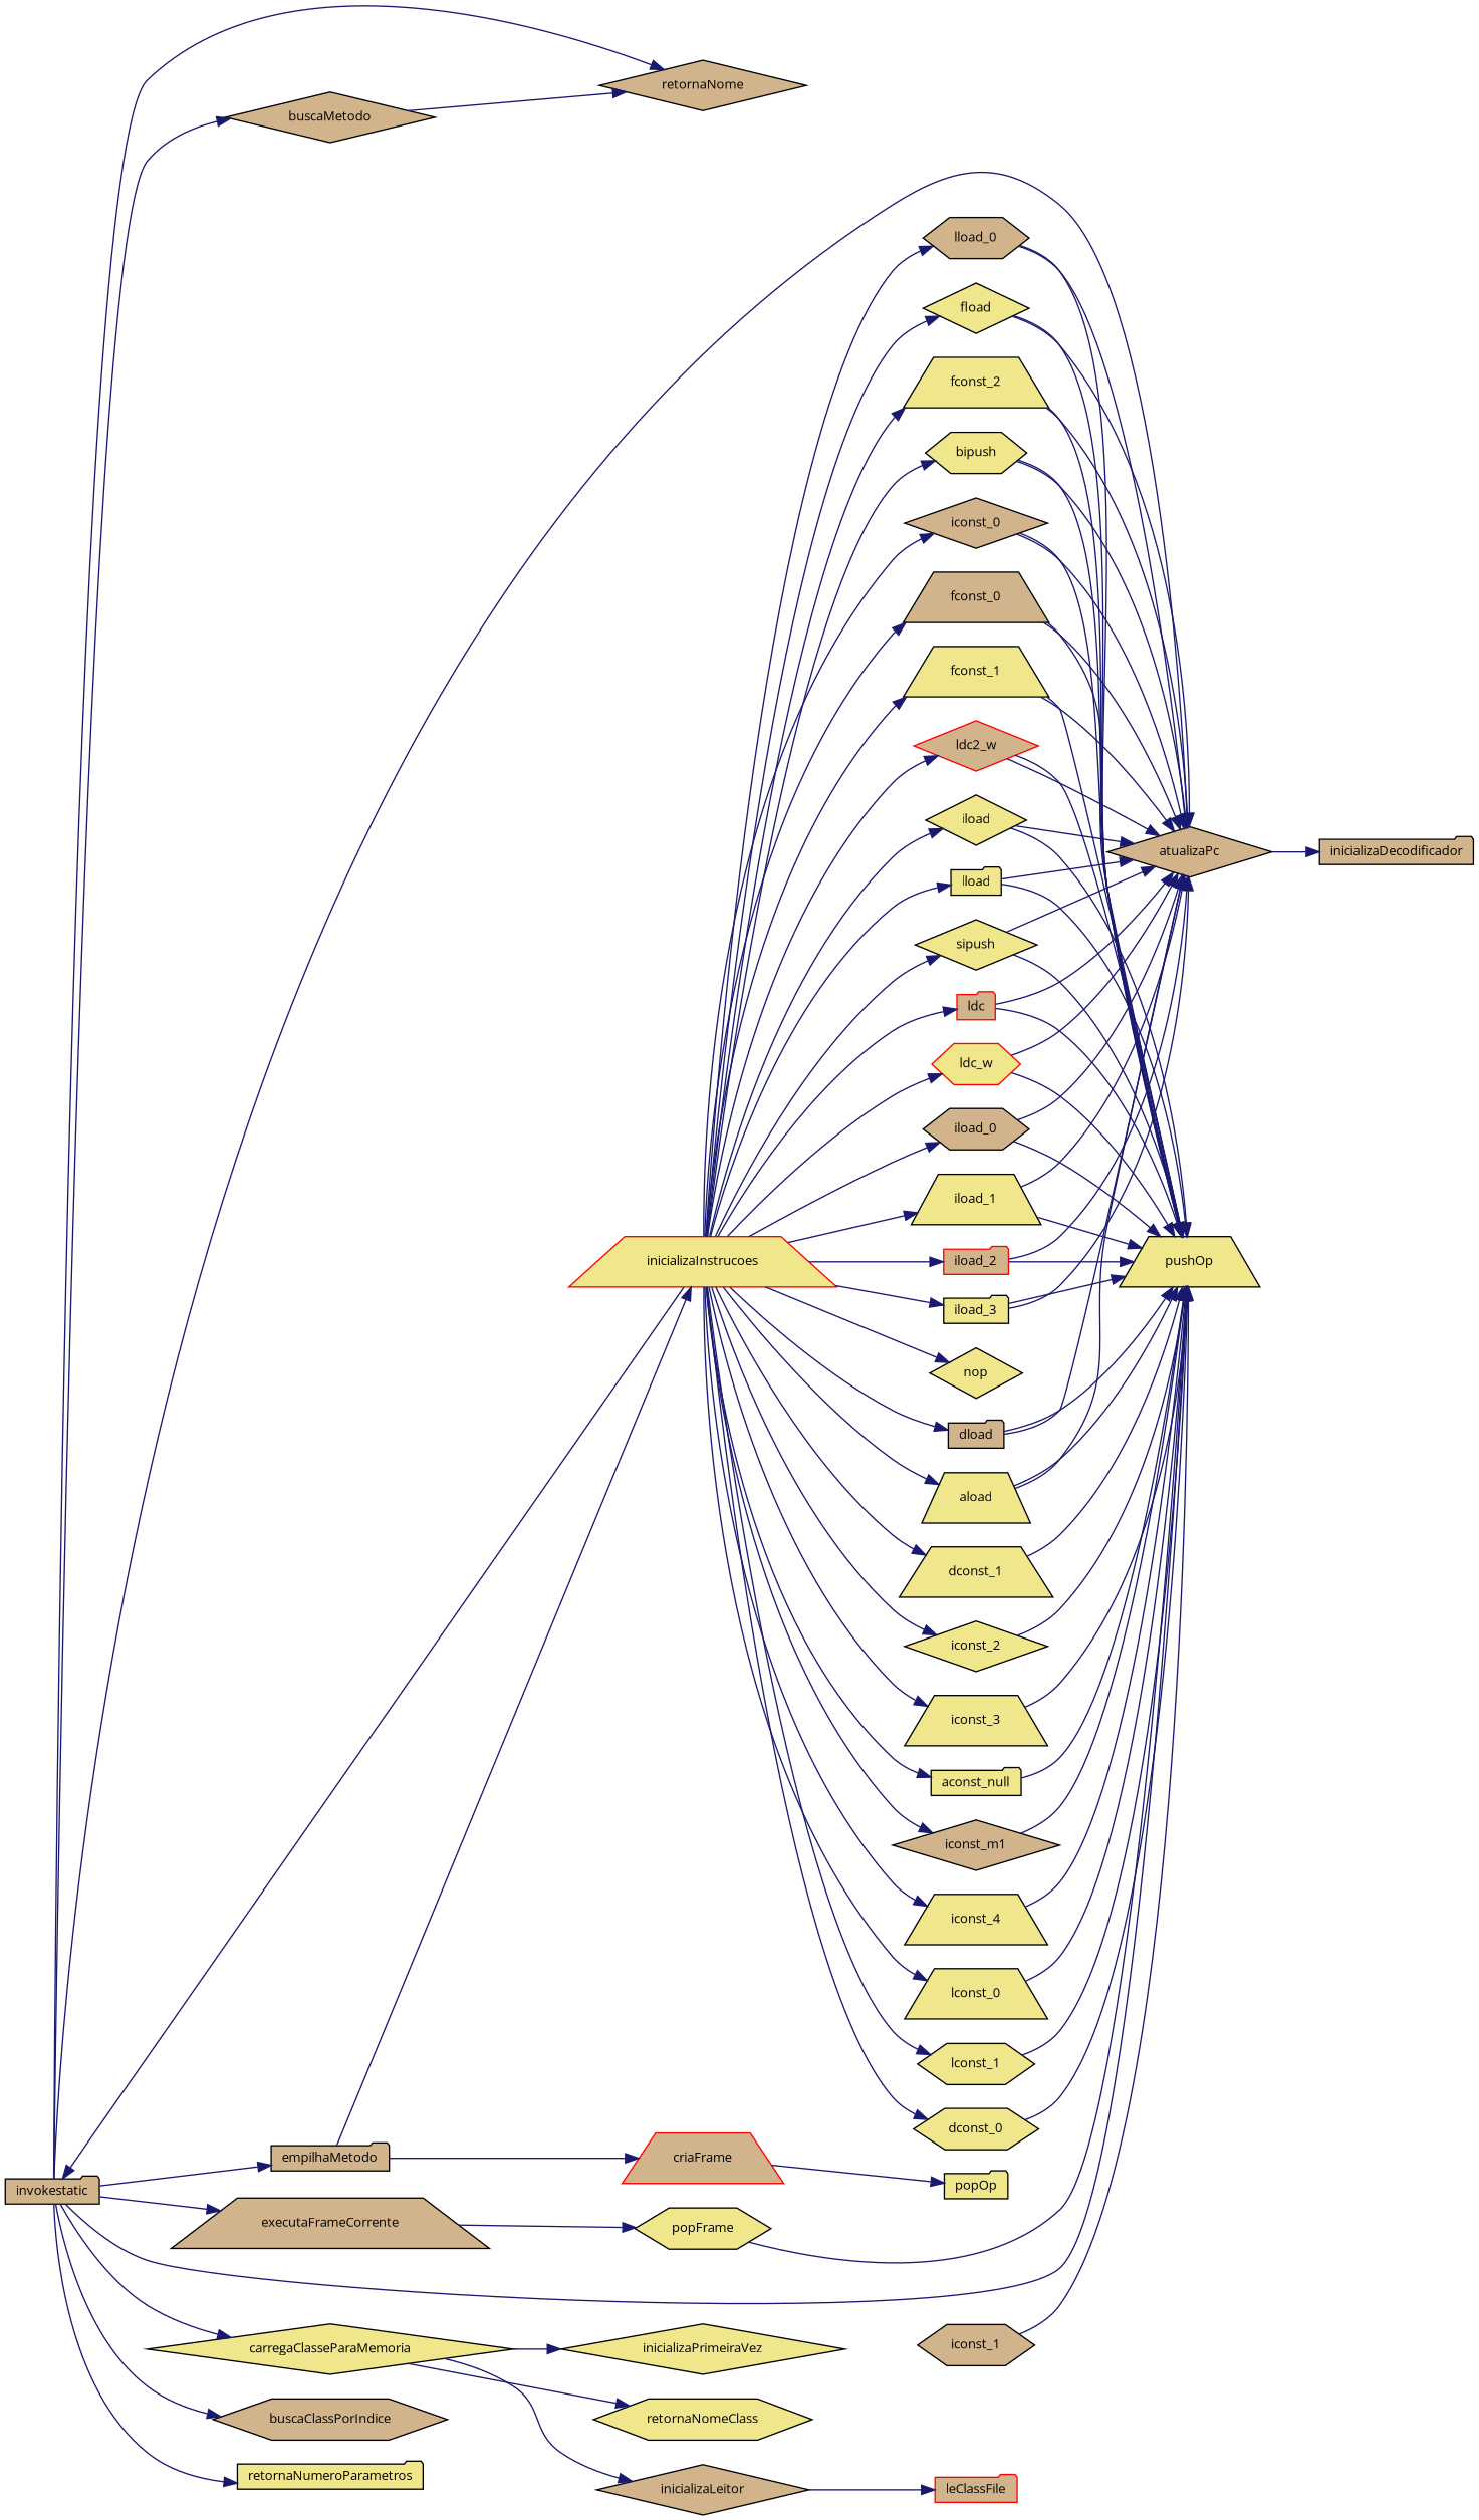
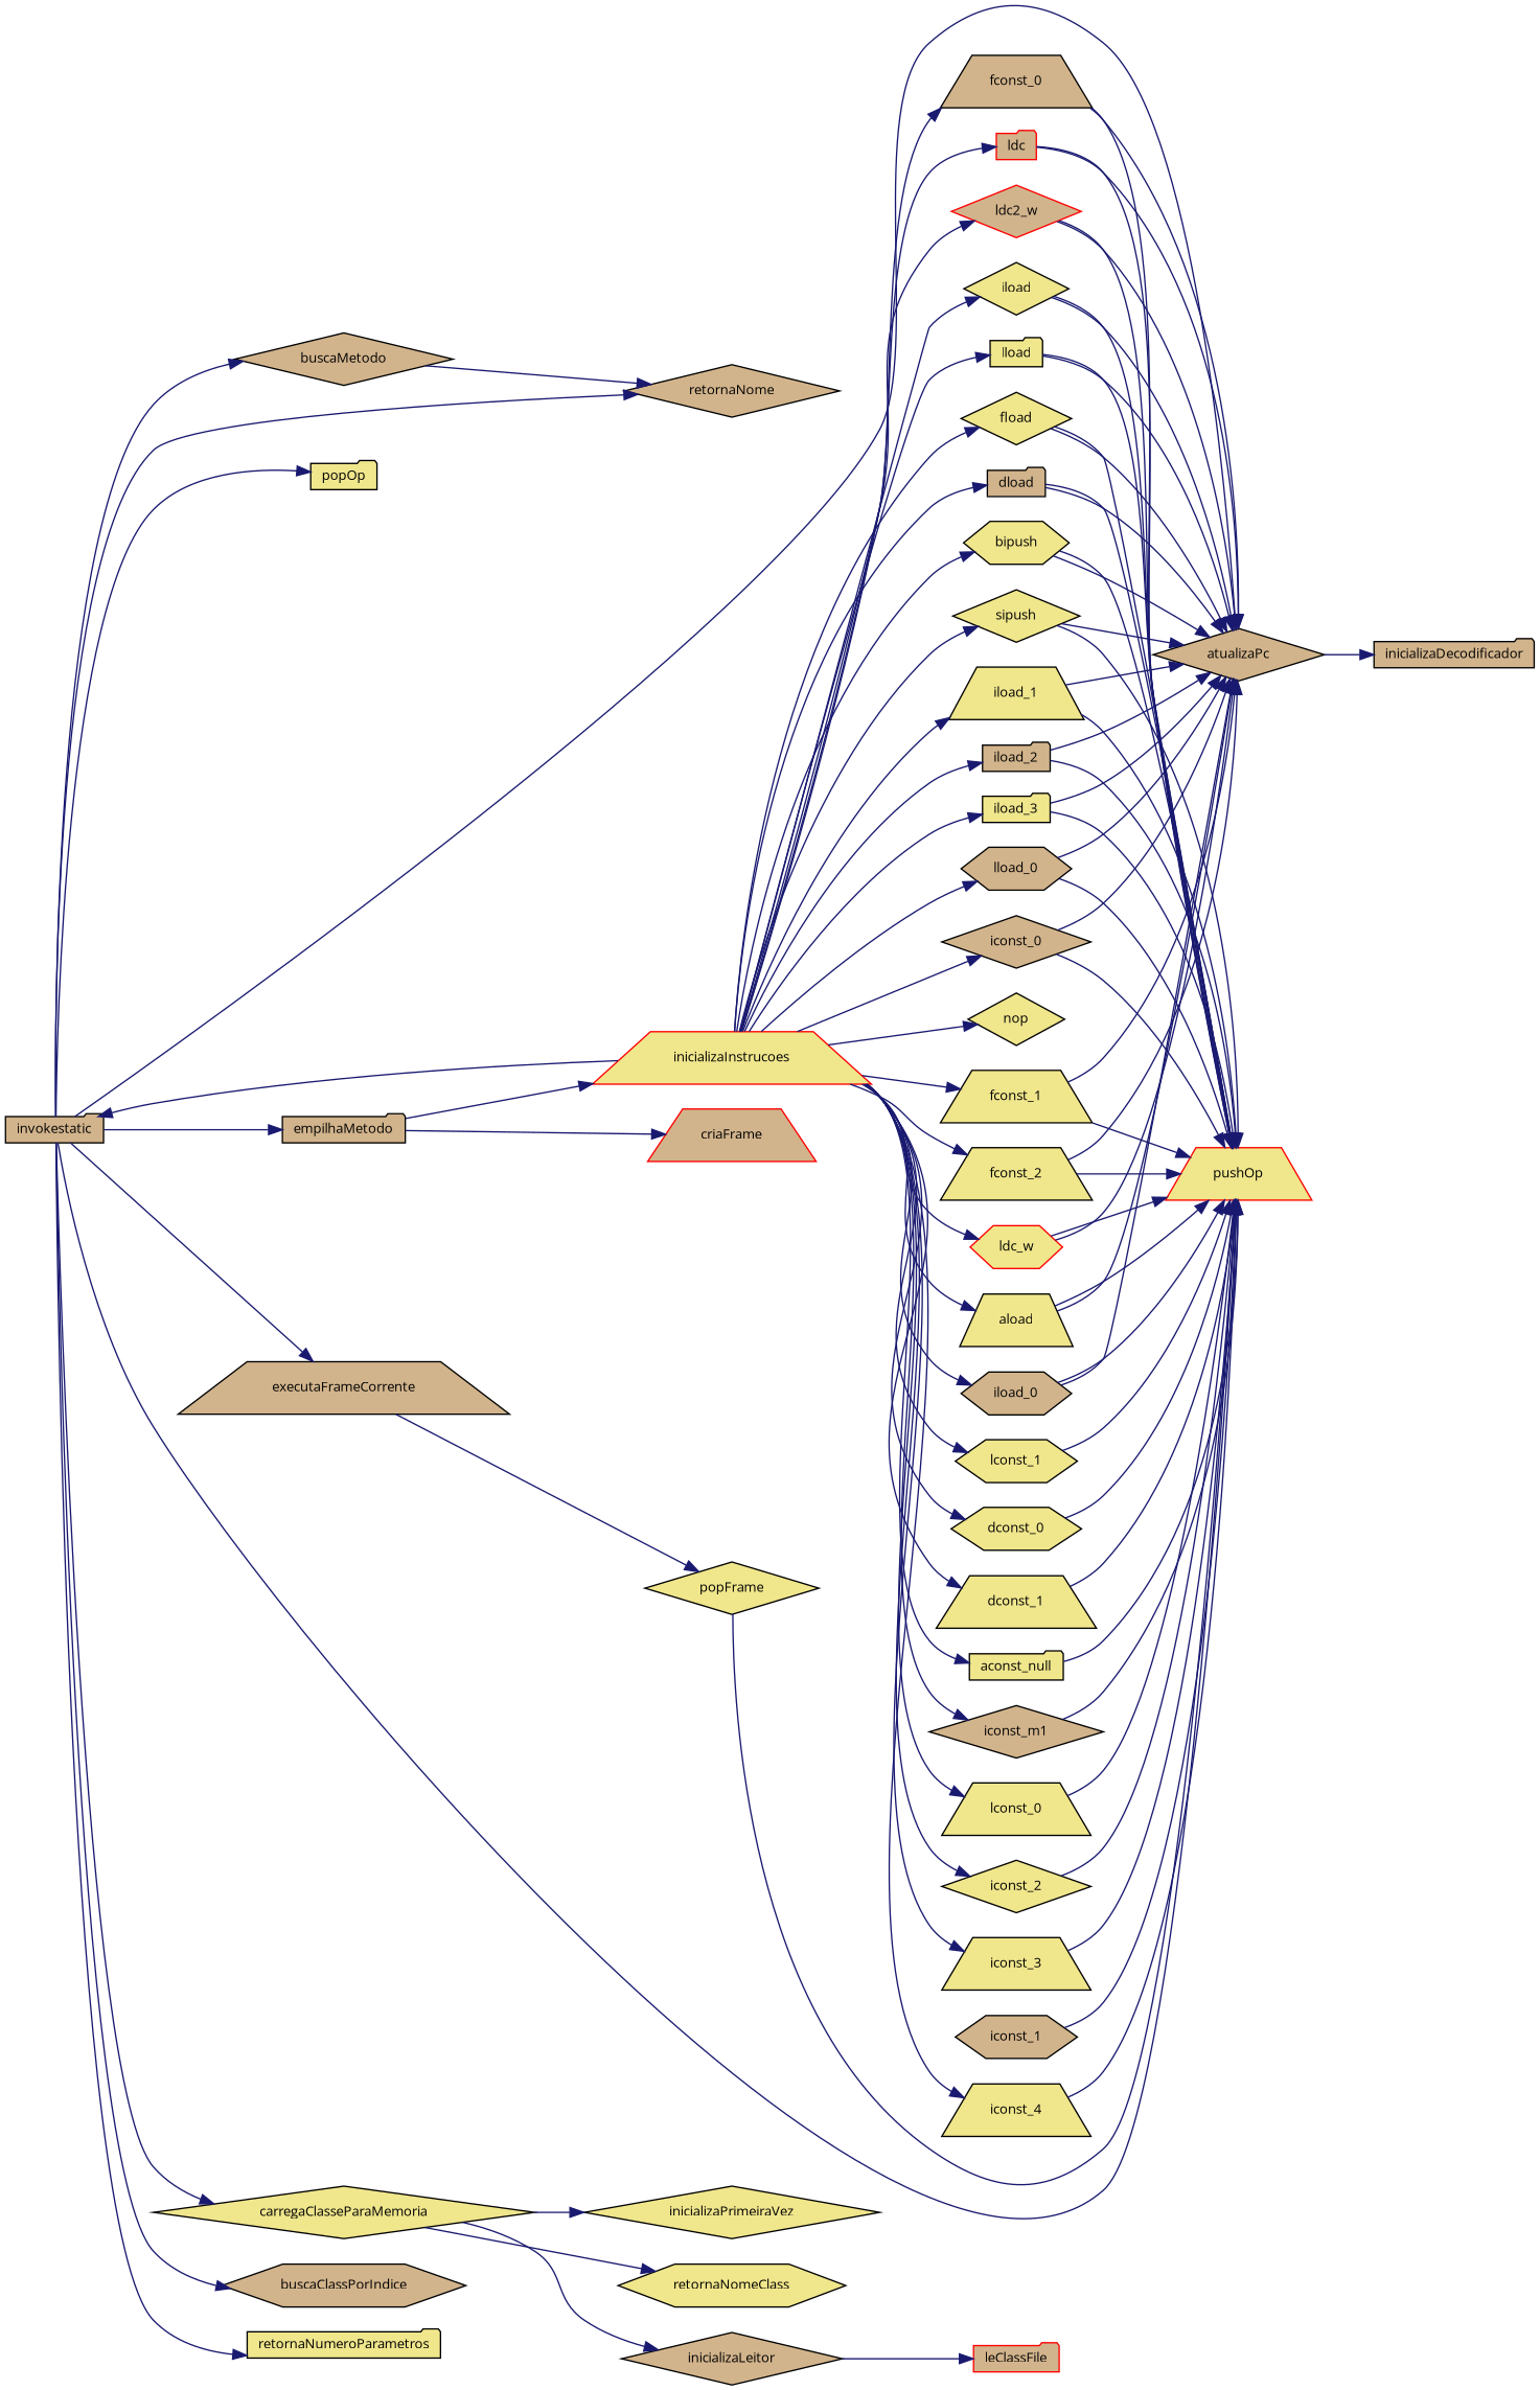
  digraph {
    fontname="Open Sans"
    rankdir=LR
    node [color=black fillcolor=khaki fontname="Open Sans" fontsize=10 shape=diamond style=filled]
    edge [color=midnightblue fontname="Open Sans" fontsize=10 labelfontname=Helvetica labelfontsize=10 style=solid]
    n1 [fillcolor=tan fontcolor=black height=0.2 label=invokestatic shape=folder width=0.4]
    n2 [fillcolor=tan height=0.2 label=retornaNome width=0.4]
    n3 [height=0.2 label=popOp shape=folder width=0.4]
    n4 [fillcolor=tan height=0.2 label=atualizaPc width=0.4]
-   n5 [height=0.2 label=pushOp shape=trapezium width=0.4]
+   n5 [color=red height=0.2 label=pushOp shape=trapezium width=0.4]
    n6 [height=0.2 label=carregaClasseParaMemoria width=0.4]
    n7 [fillcolor=tan height=0.2 label=buscaClassPorIndice shape=hexagon width=0.4]
    n8 [fillcolor=tan height=0.2 label=buscaMetodo width=0.4]
    n9 [height=0.2 label=retornaNumeroParametros shape=folder width=0.4]
    n10 [fillcolor=tan height=0.2 label=empilhaMetodo shape=folder width=0.4]
    n11 [fillcolor=tan height=0.2 label=executaFrameCorrente shape=trapezium width=0.4]
    n12 [fillcolor=tan height=0.2 label=inicializaDecodificador shape=folder width=0.4]
    n13 [height=0.2 label=inicializaPrimeiraVez width=0.4]
    n14 [height=0.2 label=retornaNomeClass shape=hexagon width=0.4]
    n15 [fillcolor=tan height=0.2 label=inicializaLeitor width=0.4]
    n16 [color=red height=0.2 label=inicializaInstrucoes shape=trapezium width=0.4]
    n17 [color=red fillcolor=tan height=0.2 label=criaFrame shape=trapezium width=0.4]
-   n18 [height=0.2 label=popFrame shape=hexagon width=0.4]
+   n18 [height=0.2 label=popFrame width=0.4]
    n19 [color=red fillcolor=tan height=0.2 label=leClassFile shape=folder width=0.4]
    n20 [height=0.2 label=nop width=0.4]
    n21 [height=0.2 label=aconst_null shape=folder width=0.4]
    n22 [fillcolor=tan height=0.2 label=iconst_m1 width=0.4]
    n23 [fillcolor=tan height=0.2 label=iconst_0 width=0.4]
    n24 [height=0.2 label=iconst_2 width=0.4]
    n25 [height=0.2 label=iconst_3 shape=trapezium width=0.4]
    n26 [height=0.2 label=iconst_4 shape=trapezium width=0.4]
    n27 [height=0.2 label=lconst_0 shape=trapezium width=0.4]
    n28 [height=0.2 label=lconst_1 shape=hexagon width=0.4]
    n29 [fillcolor=tan height=0.2 label=fconst_0 shape=trapezium width=0.4]
    n30 [height=0.2 label=fconst_1 shape=trapezium width=0.4]
    n31 [height=0.2 label=fconst_2 shape=trapezium width=0.4]
    n32 [height=0.2 label=dconst_0 shape=hexagon width=0.4]
    n33 [height=0.2 label=dconst_1 shape=trapezium width=0.4]
    n34 [height=0.2 label=bipush shape=hexagon width=0.4]
    n35 [height=0.2 label=sipush width=0.4]
    n36 [color=red fillcolor=tan height=0.2 label=ldc shape=folder width=0.4]
    n37 [color=red height=0.2 label=ldc_w shape=hexagon width=0.4]
    n38 [color=red fillcolor=tan height=0.2 label=ldc2_w width=0.4]
    n39 [height=0.2 label=iload width=0.4]
    n40 [height=0.2 label=lload shape=folder width=0.4]
    n41 [height=0.2 label=fload width=0.4]
    n42 [fillcolor=tan height=0.2 label=dload shape=folder width=0.4]
    n43 [height=0.2 label=aload shape=trapezium width=0.4]
    n44 [fillcolor=tan height=0.2 label=iload_0 shape=hexagon width=0.4]
    n45 [height=0.2 label=iload_1 shape=trapezium width=0.4]
-   n46 [color=red fillcolor=tan height=0.2 label=iload_2 shape=folder width=0.4]
+   n46 [fillcolor=tan height=0.2 label=iload_2 shape=folder width=0.4]
    n47 [height=0.2 label=iload_3 shape=folder width=0.4]
    n48 [fillcolor=tan height=0.2 label=lload_0 shape=hexagon width=0.4]
    n49 [fillcolor=tan height=0.2 label=iconst_1 shape=hexagon width=0.4]
    n1 -> n2
-   n17 -> n3
+   n1 -> n3
    n1 -> n4
    n1 -> n5
    n1 -> n6
    n1 -> n7
    n1 -> n8
    n1 -> n9
    n1 -> n10
    n1 -> n11
    n4 -> n12
    n6 -> n13
    n6 -> n14
    n6 -> n15
    n8 -> n2
    n10 -> n16
    n10 -> n17
    n11 -> n18
    n15 -> n19
    n16 -> n1
    n16 -> n20
    n16 -> n21
    n16 -> n22
    n16 -> n23
    n16 -> n24
    n16 -> n25
    n16 -> n26
    n16 -> n27
    n16 -> n28
    n16 -> n29
    n16 -> n30
    n16 -> n31
    n16 -> n32
    n16 -> n33
    n16 -> n34
    n16 -> n35
    n16 -> n36
    n16 -> n37
    n16 -> n38
    n16 -> n39
    n16 -> n40
    n16 -> n41
    n16 -> n42
    n16 -> n43
    n16 -> n44
    n16 -> n45
    n16 -> n46
    n16 -> n47
    n16 -> n48
    n18 -> n5
    n21 -> n5
    n22 -> n5
    n23 -> n4
    n23 -> n5
    n24 -> n5
    n25 -> n5
    n26 -> n5
    n27 -> n5
    n28 -> n5
    n29 -> n4
    n29 -> n5
    n30 -> n4
    n30 -> n5
    n31 -> n4
    n31 -> n5
    n32 -> n5
    n33 -> n5
    n34 -> n4
    n34 -> n5
    n35 -> n4
    n35 -> n5
    n36 -> n4
    n36 -> n5
    n37 -> n4
    n37 -> n5
    n38 -> n4
    n38 -> n5
    n39 -> n4
    n39 -> n5
    n40 -> n4
    n40 -> n5
    n41 -> n4
    n41 -> n5
    n42 -> n4
    n42 -> n5
    n43 -> n4
    n43 -> n5
    n44 -> n4
    n44 -> n5
    n45 -> n4
    n45 -> n5
    n46 -> n4
    n46 -> n5
    n47 -> n4
    n47 -> n5
    n48 -> n4
    n48 -> n5
    n49 -> n5
  }
